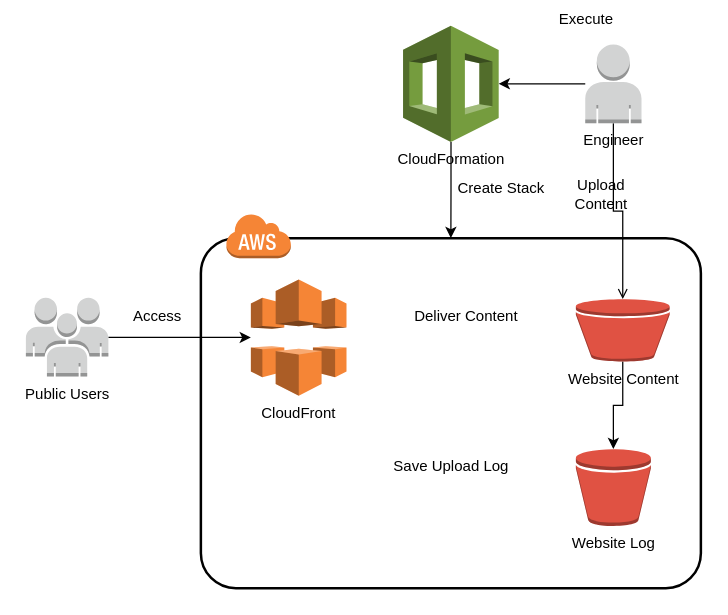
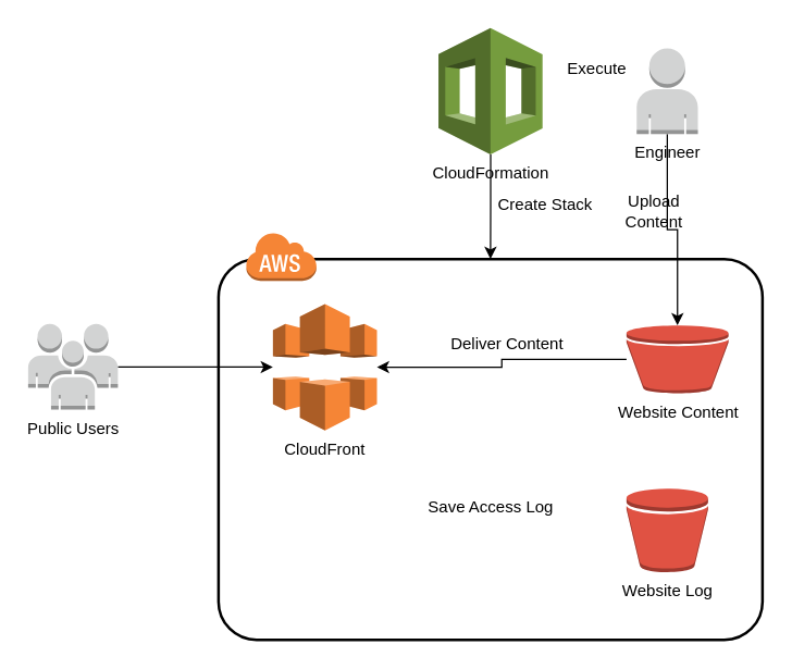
  <mxCell id="0" />
  <mxCell id="1" parent="0" />
  <mxCell id="2" value="" style="rounded=1;arcSize=10;dashed=0;fillColor=none;gradientColor=none;strokeWidth=2;" vertex="1" parent="1"><mxGeometry x="160" y="190" width="400" height="280" as="geometry" /></mxCell>
- <mxCell id="3" style="edgeStyle=orthogonalEdgeStyle;rounded=0;orthogonalLoop=1;jettySize=auto;html=1;" edge="1" parent="1" source="4" target="5"><mxGeometry relative="1" as="geometry" /></mxCell>
+ <mxCell id="3" style="edgeStyle=orthogonalEdgeStyle;rounded=0;orthogonalLoop=1;jettySize=auto;html=1;" edge="1" parent="1" source="4" target="8"><mxGeometry relative="1" as="geometry" /></mxCell>
  <mxCell id="4" value="Website Content" style="outlineConnect=0;dashed=0;verticalLabelPosition=bottom;verticalAlign=top;align=center;html=1;shape=mxgraph.aws3.bucket;fillColor=#E05243;gradientColor=none;" vertex="1" parent="1"><mxGeometry x="460" y="238.75" width="75" height="50" as="geometry" /></mxCell>
  <mxCell id="5" value="Website Log" style="outlineConnect=0;dashed=0;verticalLabelPosition=bottom;verticalAlign=top;align=center;html=1;shape=mxgraph.aws3.bucket;fillColor=#E05243;gradientColor=none;" vertex="1" parent="1"><mxGeometry x="460" y="358.75" width="60" height="61.5" as="geometry" /></mxCell>
  <mxCell id="6" style="edgeStyle=orthogonalEdgeStyle;rounded=0;orthogonalLoop=1;jettySize=auto;html=1;entryX=0.5;entryY=0;entryDx=0;entryDy=0;" edge="1" parent="1" source="7"><mxGeometry relative="1" as="geometry"><mxPoint x="360" y="190" as="targetPoint" /></mxGeometry></mxCell>
  <mxCell id="7" value="CloudFormation" style="outlineConnect=0;dashed=0;verticalLabelPosition=bottom;verticalAlign=top;align=center;html=1;shape=mxgraph.aws3.cloudformation;fillColor=#759C3E;gradientColor=none;" vertex="1" parent="1"><mxGeometry x="321.75" y="20" width="76.5" height="93" as="geometry" /></mxCell>
  <mxCell id="8" value="CloudFront" style="outlineConnect=0;dashed=0;verticalLabelPosition=bottom;verticalAlign=top;align=center;html=1;shape=mxgraph.aws3.cloudfront;fillColor=#F58536;gradientColor=none;" vertex="1" parent="1"><mxGeometry x="200" y="223" width="76.5" height="93" as="geometry" /></mxCell>
- <mxCell id="9" style="edgeStyle=orthogonalEdgeStyle;rounded=0;orthogonalLoop=1;jettySize=auto;html=1;" edge="1" parent="1" source="11" target="7"><mxGeometry relative="1" as="geometry" /></mxCell>
- <mxCell id="10" style="edgeStyle=orthogonalEdgeStyle;rounded=0;orthogonalLoop=1;jettySize=auto;html=1;entryX=0.5;entryY=0;entryDx=0;entryDy=0;entryPerimeter=0;endArrow=open;" edge="1" parent="1" source="11" target="4"><mxGeometry relative="1" as="geometry" /></mxCell>
+ <mxCell id="10" style="edgeStyle=orthogonalEdgeStyle;rounded=0;orthogonalLoop=1;jettySize=auto;html=1;entryX=0.5;entryY=0;entryDx=0;entryDy=0;entryPerimeter=0;" edge="1" parent="1" source="11" target="4"><mxGeometry relative="1" as="geometry" /></mxCell>
  <mxCell id="11" value="Engineer" style="outlineConnect=0;dashed=0;verticalLabelPosition=bottom;verticalAlign=top;align=center;html=1;shape=mxgraph.aws3.user;fillColor=#D2D3D3;gradientColor=none;" vertex="1" parent="1"><mxGeometry x="467.5" y="35" width="45" height="63" as="geometry" /></mxCell>
  <mxCell id="12" style="edgeStyle=orthogonalEdgeStyle;rounded=0;orthogonalLoop=1;jettySize=auto;html=1;entryX=0;entryY=0.5;entryDx=0;entryDy=0;entryPerimeter=0;" edge="1" parent="1" source="13" target="8"><mxGeometry relative="1" as="geometry" /></mxCell>
  <mxCell id="13" value="Public Users" style="outlineConnect=0;dashed=0;verticalLabelPosition=bottom;verticalAlign=top;align=center;html=1;shape=mxgraph.aws3.users;fillColor=#D2D3D3;gradientColor=none;" vertex="1" parent="1"><mxGeometry x="20" y="237.75" width="66" height="63" as="geometry" /></mxCell>
- <mxCell id="14" value="Execute" style="text;html=1;align=center;verticalAlign=middle;resizable=0;points=[];autosize=1;" vertex="1" parent="1"><mxGeometry x="437.5" y="5" width="60" height="20" as="geometry" /></mxCell>
+ <mxCell id="14" value="Execute" style="text;html=1;align=center;verticalAlign=middle;resizable=0;points=[];autosize=1;" vertex="1" parent="1"><mxGeometry x="407.5" y="40" width="60" height="20" as="geometry" /></mxCell>
  <mxCell id="15" value="Upload&lt;br&gt;Content" style="text;html=1;align=center;verticalAlign=middle;resizable=0;points=[];autosize=1;" vertex="1" parent="1"><mxGeometry x="450" y="140" width="60" height="30" as="geometry" /></mxCell>
  <mxCell id="16" value="Create Stack" style="text;html=1;align=center;verticalAlign=middle;resizable=0;points=[];autosize=1;" vertex="1" parent="1"><mxGeometry x="360" y="140" width="80" height="20" as="geometry" /></mxCell>
- <mxCell id="17" value="Access" style="text;html=1;align=center;verticalAlign=middle;resizable=0;points=[];autosize=1;" vertex="1" parent="1"><mxGeometry x="100" y="243" width="50" height="20" as="geometry" /></mxCell>
  <mxCell id="18" value="Deliver Content" style="text;html=1;align=center;verticalAlign=middle;resizable=0;points=[];autosize=1;" vertex="1" parent="1"><mxGeometry x="321.75" y="243" width="100" height="20" as="geometry" /></mxCell>
- <mxCell id="19" value="Save Upload Log" style="text;html=1;align=center;verticalAlign=middle;resizable=0;points=[];autosize=1;" vertex="1" parent="1"><mxGeometry x="305" y="363" width="110" height="20" as="geometry" /></mxCell>
+ <mxCell id="19" value="Save Access Log" style="text;html=1;align=center;verticalAlign=middle;resizable=0;points=[];autosize=1;" vertex="1" parent="1"><mxGeometry x="305" y="363" width="110" height="20" as="geometry" /></mxCell>
  <mxCell id="20" value="" style="dashed=0;html=1;shape=mxgraph.aws3.cloud;fillColor=#F58536;gradientColor=none;dashed=0;" vertex="1" parent="1"><mxGeometry x="180" y="170" width="52" height="36" as="geometry" /></mxCell>
